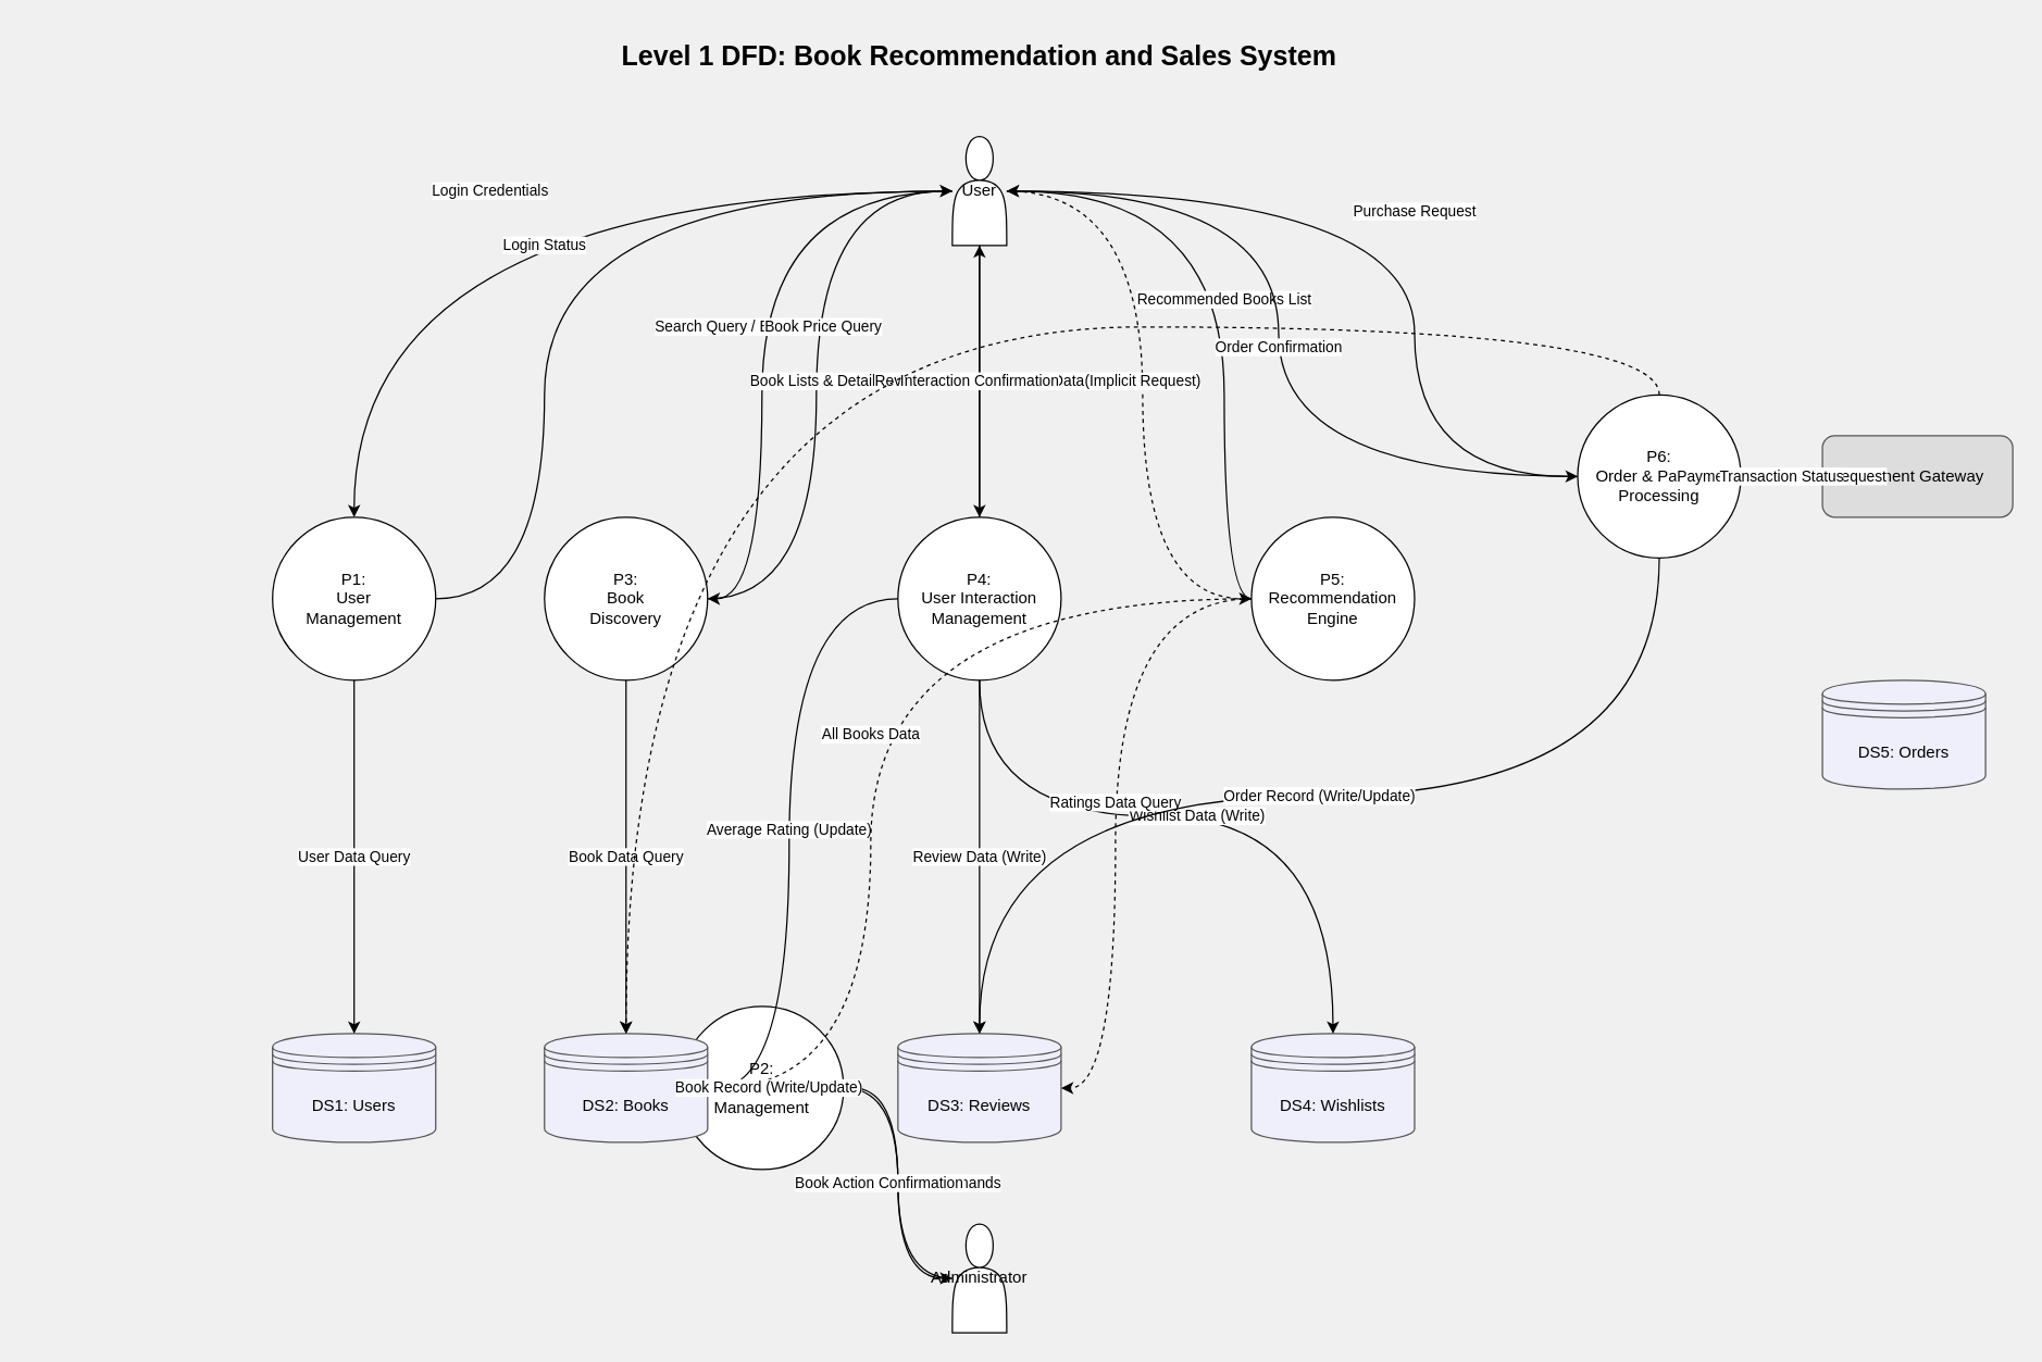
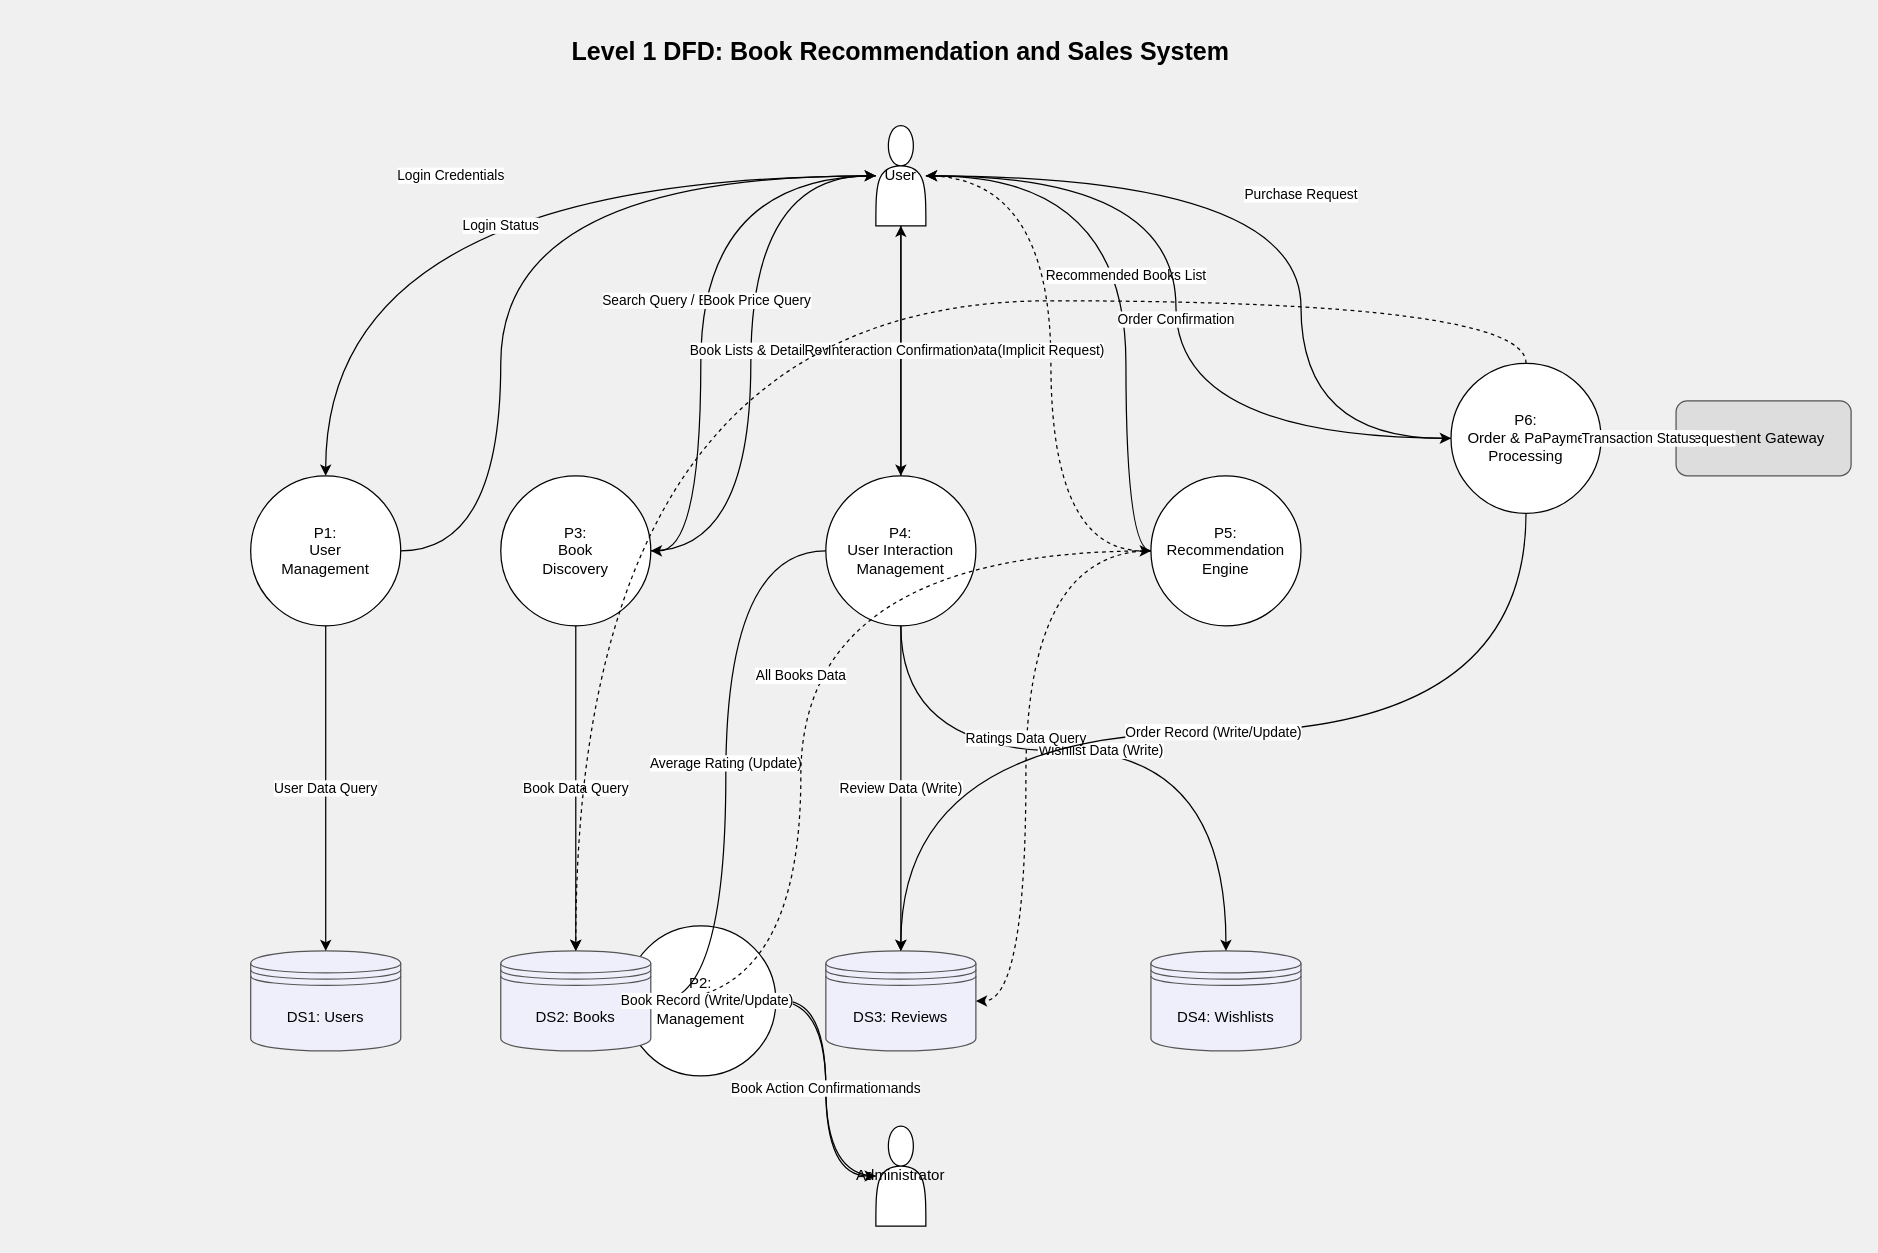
  <mxCell id="0" />
  <mxCell id="1" parent="0" />
  <mxCell id="2" value="Level 1 DFD: Book Recommendation and Sales System" style="text;html=1;strokeColor=none;fillColor=none;align=center;verticalAlign=middle;whiteSpace=wrap;rounded=0;fontSize=20;fontStyle=1;" vertex="1" parent="1"><mxGeometry x="320" y="20" width="800" height="40" as="geometry" /></mxCell>
  <mxCell id="3" value="User" style="shape=actor;whiteSpace=wrap;html=1;" vertex="1" parent="1"><mxGeometry x="700" y="100" width="40" height="80" as="geometry" /></mxCell>
  <mxCell id="4" value="Administrator" style="shape=actor;whiteSpace=wrap;html=1;" vertex="1" parent="1"><mxGeometry x="700" y="900" width="40" height="80" as="geometry" /></mxCell>
  <mxCell id="5" value="Payment Gateway" style="rounded=1;whiteSpace=wrap;html=1;fillColor=#DDDDDD;strokeColor=#555555;" vertex="1" parent="1"><mxGeometry x="1340" y="320" width="140" height="60" as="geometry" /></mxCell>
  <mxCell id="6" value="P1:&lt;br&gt;User&lt;br&gt;Management" style="ellipse;whiteSpace=wrap;html=1;aspect=fixed;" vertex="1" parent="1"><mxGeometry x="200" y="380" width="120" height="120" as="geometry" /></mxCell>
  <mxCell id="7" value="P2:&lt;br&gt;Book&lt;br&gt;Management" style="ellipse;whiteSpace=wrap;html=1;aspect=fixed;" vertex="1" parent="1"><mxGeometry x="500" y="740" width="120" height="120" as="geometry" /></mxCell>
  <mxCell id="8" value="P3:&lt;br&gt;Book&lt;br&gt;Discovery" style="ellipse;whiteSpace=wrap;html=1;aspect=fixed;" vertex="1" parent="1"><mxGeometry x="400" y="380" width="120" height="120" as="geometry" /></mxCell>
  <mxCell id="9" value="P4:&lt;br&gt;User Interaction&lt;br&gt;Management" style="ellipse;whiteSpace=wrap;html=1;aspect=fixed;" vertex="1" parent="1"><mxGeometry x="660" y="380" width="120" height="120" as="geometry" /></mxCell>
  <mxCell id="10" value="P5:&lt;br&gt;Recommendation&lt;br&gt;Engine" style="ellipse;whiteSpace=wrap;html=1;aspect=fixed;" vertex="1" parent="1"><mxGeometry x="920" y="380" width="120" height="120" as="geometry" /></mxCell>
  <mxCell id="11" value="P6:&lt;br&gt;Order &amp; Payment&lt;br&gt;Processing" style="ellipse;whiteSpace=wrap;html=1;aspect=fixed;" vertex="1" parent="1"><mxGeometry x="1160" y="290" width="120" height="120" as="geometry" /></mxCell>
  <mxCell id="12" value="DS1: Users" style="shape=datastore;whiteSpace=wrap;html=1;fillColor=#EFEFFB;strokeColor=#555555;" vertex="1" parent="1"><mxGeometry x="200" y="760" width="120" height="80" as="geometry" /></mxCell>
  <mxCell id="13" value="DS2: Books" style="shape=datastore;whiteSpace=wrap;html=1;fillColor=#EFEFFB;strokeColor=#555555;" vertex="1" parent="1"><mxGeometry x="400" y="760" width="120" height="80" as="geometry" /></mxCell>
  <mxCell id="14" value="DS3: Reviews" style="shape=datastore;whiteSpace=wrap;html=1;fillColor=#EFEFFB;strokeColor=#555555;" vertex="1" parent="1"><mxGeometry x="660" y="760" width="120" height="80" as="geometry" /></mxCell>
  <mxCell id="15" value="DS4: Wishlists" style="shape=datastore;whiteSpace=wrap;html=1;fillColor=#EFEFFB;strokeColor=#555555;" vertex="1" parent="1"><mxGeometry x="920" y="760" width="120" height="80" as="geometry" /></mxCell>
- <mxCell id="16" value="DS5: Orders" style="shape=datastore;whiteSpace=wrap;html=1;fillColor=#EFEFFB;strokeColor=#555555;" vertex="1" parent="1"><mxGeometry x="1340" y="500" width="120" height="80" as="geometry" /></mxCell>
  <mxCell id="17" value="Login Credentials" style="edgeStyle=elbowEdgeStyle;elbow=horizontal;html=1;curved=1;endArrow=classic;endFill=1;" edge="1" parent="1" source="3" target="6"><mxGeometry relative="1" as="geometry"><Array as="points"><mxPoint x="260" y="280" /></Array></mxGeometry></mxCell>
  <mxCell id="18" value="Login Status" style="edgeStyle=elbowEdgeStyle;elbow=horizontal;html=1;curved=1;endArrow=classic;endFill=1;" edge="1" parent="1" source="6" target="3"><mxGeometry relative="1" as="geometry"><Array as="points"><mxPoint x="400" y="280" /></Array></mxGeometry></mxCell>
  <mxCell id="19" value="Search Query / Browse Request" style="edgeStyle=elbowEdgeStyle;elbow=horizontal;html=1;curved=1;endArrow=classic;endFill=1;" edge="1" parent="1" source="3" target="8"><mxGeometry relative="1" as="geometry"><Array as="points"><mxPoint x="560" y="280" /></Array></mxGeometry></mxCell>
  <mxCell id="20" value="Book Lists &amp; Details" style="edgeStyle=elbowEdgeStyle;elbow=horizontal;html=1;curved=1;endArrow=classic;endFill=1;" edge="1" parent="1" source="8" target="3"><mxGeometry relative="1" as="geometry"><Array as="points"><mxPoint x="600" y="220" /></Array></mxGeometry></mxCell>
  <mxCell id="21" value="Review, Rating, &amp; Wishlist Data" style="edgeStyle=elbowEdgeStyle;elbow=horizontal;html=1;curved=1;endArrow=classic;endFill=1;" edge="1" parent="1" source="3" target="9"><mxGeometry relative="1" as="geometry" /></mxCell>
  <mxCell id="22" value="Interaction Confirmation" style="edgeStyle=elbowEdgeStyle;elbow=horizontal;html=1;curved=1;endArrow=classic;endFill=1;" edge="1" parent="1" source="9" target="3"><mxGeometry relative="1" as="geometry"><Array as="points"><mxPoint x="720" y="240" /></Array></mxGeometry></mxCell>
  <mxCell id="23" value="Recommended Books List" style="edgeStyle=elbowEdgeStyle;elbow=horizontal;html=1;curved=1;endArrow=classic;endFill=1;" edge="1" parent="1" source="10" target="3"><mxGeometry relative="1" as="geometry"><Array as="points"><mxPoint x="900" y="240" /></Array></mxGeometry></mxCell>
  <mxCell id="24" value="Purchase Request" style="edgeStyle=elbowEdgeStyle;elbow=horizontal;html=1;curved=1;endArrow=classic;endFill=1;" edge="1" parent="1" source="3" target="11"><mxGeometry relative="1" as="geometry"><Array as="points"><mxPoint x="1040" y="240" /></Array></mxGeometry></mxCell>
  <mxCell id="25" value="Order Confirmation" style="edgeStyle=elbowEdgeStyle;elbow=horizontal;html=1;curved=1;endArrow=classic;endFill=1;" edge="1" parent="1" source="11" target="3"><mxGeometry relative="1" as="geometry"><Array as="points"><mxPoint x="940" y="200" /></Array></mxGeometry></mxCell>
  <mxCell id="26" value="Book Management Commands" style="edgeStyle=elbowEdgeStyle;elbow=horizontal;html=1;curved=1;endArrow=classic;endFill=1;" edge="1" parent="1" source="4" target="7"><mxGeometry relative="1" as="geometry"><Array as="points"><mxPoint x="660" y="870" /></Array></mxGeometry></mxCell>
  <mxCell id="27" value="Action Confirmation" style="edgeStyle=elbowEdgeStyle;elbow=horizontal;html=1;curved=1;endArrow=classic;endFill=1;" edge="1" parent="1" source="7" target="4"><mxGeometry relative="1" as="geometry"><Array as="points"><mxPoint x="660" y="870" /></Array></mxGeometry></mxCell>
  <mxCell id="28" value="Payment Authorization Request" style="edgeStyle=none;html=1;endArrow=classic;endFill=1;" edge="1" parent="1" source="11" target="5"><mxGeometry relative="1" as="geometry" /></mxCell>
  <mxCell id="29" value="Transaction Status" style="edgeStyle=none;html=1;endArrow=classic;endFill=1;" edge="1" parent="1" source="5" target="11"><mxGeometry relative="1" as="geometry" /></mxCell>
  <mxCell id="30" value="User Data Query" style="edgeStyle=elbowEdgeStyle;elbow=vertical;html=1;curved=1;endArrow=classic;endFill=1;" edge="1" parent="1" source="6" target="12"><mxGeometry relative="1" as="geometry" /></mxCell>
  <mxCell id="31" value="Book Data Query" style="edgeStyle=elbowEdgeStyle;elbow=vertical;html=1;curved=1;endArrow=classic;endFill=1;" edge="1" parent="1" source="8" target="13"><mxGeometry relative="1" as="geometry" /></mxCell>
  <mxCell id="32" value="Review Data (Write)" style="edgeStyle=elbowEdgeStyle;elbow=vertical;html=1;curved=1;endArrow=classic;endFill=1;" edge="1" parent="1" source="9" target="14"><mxGeometry relative="1" as="geometry" /></mxCell>
  <mxCell id="33" value="Wishlist Data (Write)" style="edgeStyle=elbowEdgeStyle;elbow=vertical;html=1;curved=1;endArrow=classic;endFill=1;" edge="1" parent="1" source="9" target="15"><mxGeometry relative="1" as="geometry"><Array as="points"><mxPoint x="980" y="600" /></Array></mxGeometry></mxCell>
  <mxCell id="34" value="Average Rating (Update)" style="edgeStyle=elbowEdgeStyle;elbow=horizontal;html=1;curved=1;endArrow=classic;endFill=1;" edge="1" parent="1" source="9" target="13"><mxGeometry relative="1" as="geometry"><Array as="points"><mxPoint x="580" y="600" /></Array></mxGeometry></mxCell>
  <mxCell id="35" value="All Books Data" style="edgeStyle=elbowEdgeStyle;elbow=horizontal;html=1;curved=1;endArrow=classic;endFill=1;dashed=1;" edge="1" parent="1" source="10" target="13"><mxGeometry relative="1" as="geometry"><Array as="points"><mxPoint x="640" y="600" /></Array></mxGeometry></mxCell>
  <mxCell id="36" value="Ratings Data Query" style="edgeStyle=elbowEdgeStyle;elbow=horizontal;html=1;curved=1;endArrow=classic;endFill=1;dashed=1;" edge="1" parent="1" source="10" target="14"><mxGeometry relative="1" as="geometry"><Array as="points"><mxPoint x="820" y="600" /></Array></mxGeometry></mxCell>
  <mxCell id="37" value="Book Price Query" style="edgeStyle=elbowEdgeStyle;elbow=horizontal;html=1;curved=1;endArrow=classic;endFill=1;dashed=1;" edge="1" parent="1" source="11" target="13"><mxGeometry relative="1" as="geometry"><Array as="points"><mxPoint x="820" y="240" /><mxPoint x="20" y="500" /></Array></mxGeometry></mxCell>
  <mxCell id="38" value="Order Record (Write/Update)" style="edgeStyle=elbowEdgeStyle;elbow=vertical;html=1;curved=1;endArrow=classic;endFill=1;" edge="1" parent="1" source="11" target="14"><mxGeometry relative="1" as="geometry" /></mxCell>
  <mxCell id="39" value="Book Record (Write/Update)" style="edgeStyle=elbowEdgeStyle;elbow=vertical;html=1;curved=1;endArrow=classic;endFill=1;" edge="1" parent="1" source="7" target="13"><mxGeometry relative="1" as="geometry" /></mxCell>
  <mxCell id="40" value="(Implicit Request)" style="edgeStyle=elbowEdgeStyle;elbow=horizontal;html=1;curved=1;endArrow=classic;endFill=1;dashed=1;" edge="1" parent="1" source="3" target="10"><mxGeometry relative="1" as="geometry"><Array as="points"><mxPoint x="840" y="280" /></Array></mxGeometry></mxCell>
